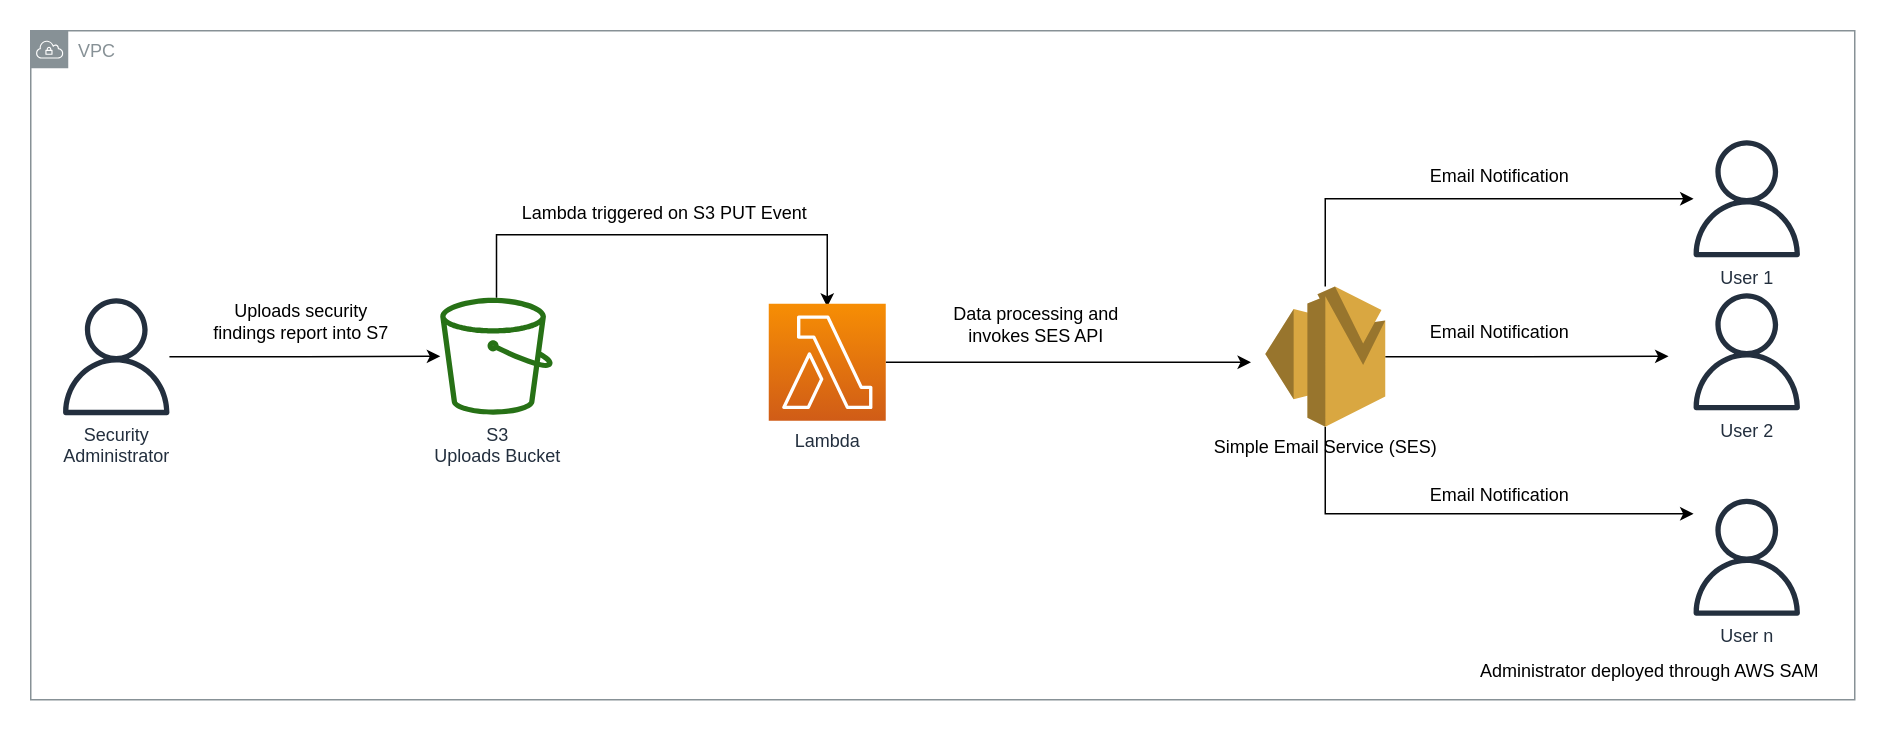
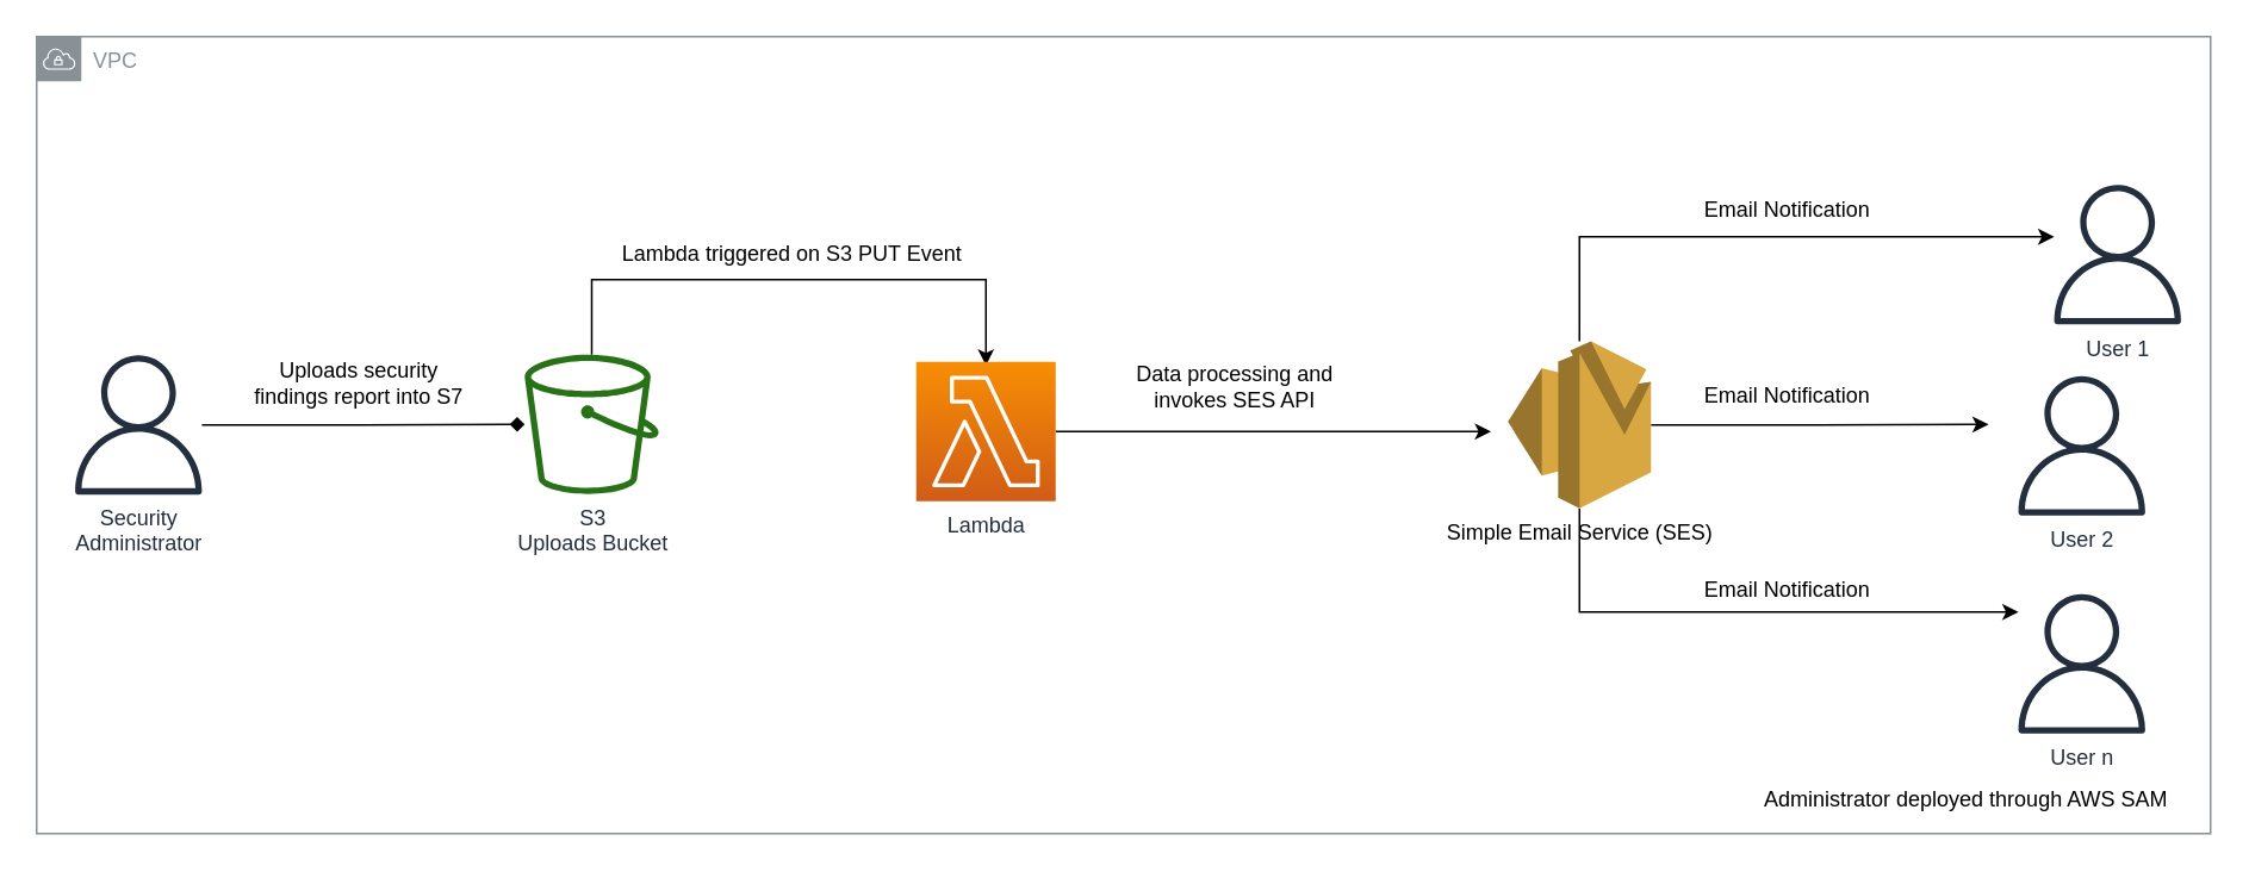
  <mxCell id="0" />
  <mxCell id="1" parent="0" />
  <mxCell id="2" value="VPC" style="outlineConnect=0;gradientColor=none;html=1;whiteSpace=wrap;fontSize=12;fontStyle=0;shape=mxgraph.aws4.group;grIcon=mxgraph.aws4.group_vpc;strokeColor=#879196;fillColor=none;verticalAlign=top;align=left;spacingLeft=30;fontColor=#879196;dashed=0;" vertex="1" parent="1"><mxGeometry x="20" y="20" width="1216" height="446" as="geometry" /></mxCell>
  <mxCell id="3" style="edgeStyle=orthogonalEdgeStyle;rounded=0;orthogonalLoop=1;jettySize=auto;html=1;" edge="1" parent="1" source="4"><mxGeometry relative="1" as="geometry"><mxPoint x="551" y="204" as="targetPoint" /><Array as="points"><mxPoint x="331" y="156" /><mxPoint x="551" y="156" /></Array></mxGeometry></mxCell>
  <mxCell id="4" value="S3&lt;br&gt;Uploads Bucket" style="outlineConnect=0;fontColor=#232F3E;gradientColor=none;fillColor=#277116;strokeColor=none;dashed=0;verticalLabelPosition=bottom;verticalAlign=top;align=center;html=1;fontSize=12;fontStyle=0;aspect=fixed;pointerEvents=1;shape=mxgraph.aws4.bucket;" parent="1" vertex="1"><mxGeometry x="293" y="198" width="75" height="78" as="geometry" /></mxCell>
- <mxCell id="5" style="edgeStyle=orthogonalEdgeStyle;rounded=0;orthogonalLoop=1;jettySize=auto;html=1;" parent="1" source="6" target="4" edge="1"><mxGeometry relative="1" as="geometry" /></mxCell>
+ <mxCell id="5" style="edgeStyle=orthogonalEdgeStyle;rounded=0;orthogonalLoop=1;jettySize=auto;html=1;endArrow=diamond;" parent="1" source="6" target="4" edge="1"><mxGeometry relative="1" as="geometry" /></mxCell>
  <mxCell id="6" value="Security&lt;br&gt;Administrator" style="outlineConnect=0;fontColor=#232F3E;gradientColor=none;fillColor=#232F3E;strokeColor=none;dashed=0;verticalLabelPosition=bottom;verticalAlign=top;align=center;html=1;fontSize=12;fontStyle=0;aspect=fixed;pointerEvents=1;shape=mxgraph.aws4.user;" parent="1" vertex="1"><mxGeometry x="38" y="198.25" width="78" height="78" as="geometry" /></mxCell>
  <mxCell id="7" value="Uploads security &lt;br&gt;findings report into S7" style="text;html=1;align=center;verticalAlign=middle;resizable=0;points=[];autosize=1;strokeColor=none;" parent="1" vertex="1"><mxGeometry x="136" y="198.25" width="127" height="32" as="geometry" /></mxCell>
  <mxCell id="8" style="edgeStyle=orthogonalEdgeStyle;rounded=0;orthogonalLoop=1;jettySize=auto;html=1;" edge="1" parent="1" source="9"><mxGeometry relative="1" as="geometry"><mxPoint x="833.5" y="241" as="targetPoint" /></mxGeometry></mxCell>
  <mxCell id="9" value="Lambda" style="points=[[0,0,0],[0.25,0,0],[0.5,0,0],[0.75,0,0],[1,0,0],[0,1,0],[0.25,1,0],[0.5,1,0],[0.75,1,0],[1,1,0],[0,0.25,0],[0,0.5,0],[0,0.75,0],[1,0.25,0],[1,0.5,0],[1,0.75,0]];outlineConnect=0;fontColor=#232F3E;gradientColor=#F78E04;gradientDirection=north;fillColor=#D05C17;strokeColor=#ffffff;dashed=0;verticalLabelPosition=bottom;verticalAlign=top;align=center;html=1;fontSize=12;fontStyle=0;aspect=fixed;shape=mxgraph.aws4.resourceIcon;resIcon=mxgraph.aws4.lambda;" parent="1" vertex="1"><mxGeometry x="512" y="202" width="78" height="78" as="geometry" /></mxCell>
  <mxCell id="10" value="Lambda triggered on S3 PUT Event&amp;nbsp;" style="text;html=1;align=center;verticalAlign=middle;resizable=0;points=[];autosize=1;strokeColor=none;" parent="1" vertex="1"><mxGeometry x="342" y="133" width="203" height="18" as="geometry" /></mxCell>
  <mxCell id="11" style="edgeStyle=orthogonalEdgeStyle;rounded=0;orthogonalLoop=1;jettySize=auto;html=1;" edge="1" parent="1" source="14"><mxGeometry relative="1" as="geometry"><mxPoint x="1111.857" y="237" as="targetPoint" /></mxGeometry></mxCell>
  <mxCell id="12" style="edgeStyle=orthogonalEdgeStyle;rounded=0;orthogonalLoop=1;jettySize=auto;html=1;" edge="1" parent="1" source="14" target="15"><mxGeometry relative="1" as="geometry"><mxPoint x="882.75" y="116.857" as="targetPoint" /><Array as="points"><mxPoint x="883" y="132" /></Array></mxGeometry></mxCell>
  <mxCell id="13" style="edgeStyle=orthogonalEdgeStyle;rounded=0;orthogonalLoop=1;jettySize=auto;html=1;" edge="1" parent="1" source="14" target="17"><mxGeometry relative="1" as="geometry"><mxPoint x="883" y="358.724" as="targetPoint" /><Array as="points"><mxPoint x="883" y="342" /></Array></mxGeometry></mxCell>
  <mxCell id="14" value="Simple Email Service (SES)" style="outlineConnect=0;dashed=0;verticalLabelPosition=bottom;verticalAlign=top;align=center;html=1;shape=mxgraph.aws3.ses;fillColor=#D9A741;gradientColor=none;" vertex="1" parent="1"><mxGeometry x="843" y="190.5" width="80" height="93.5" as="geometry" /></mxCell>
- <mxCell id="15" value="User 1" style="outlineConnect=0;fontColor=#232F3E;gradientColor=none;fillColor=#232F3E;strokeColor=none;dashed=0;verticalLabelPosition=bottom;verticalAlign=top;align=center;html=1;fontSize=12;fontStyle=0;aspect=fixed;pointerEvents=1;shape=mxgraph.aws4.user;" vertex="1" parent="1"><mxGeometry x="1125" y="93" width="78" height="78" as="geometry" /></mxCell>
- <mxCell id="16" value="User 2" style="outlineConnect=0;fontColor=#232F3E;gradientColor=none;fillColor=#232F3E;strokeColor=none;dashed=0;verticalLabelPosition=bottom;verticalAlign=top;align=center;html=1;fontSize=12;fontStyle=0;aspect=fixed;pointerEvents=1;shape=mxgraph.aws4.user;" vertex="1" parent="1"><mxGeometry x="1125" y="195" width="78" height="78" as="geometry" /></mxCell>
+ <mxCell id="15" value="User 1" style="outlineConnect=0;fontColor=#232F3E;gradientColor=none;fillColor=#232F3E;strokeColor=none;dashed=0;verticalLabelPosition=bottom;verticalAlign=top;align=center;html=1;fontSize=12;fontStyle=0;aspect=fixed;pointerEvents=1;shape=mxgraph.aws4.user;" vertex="1" parent="1"><mxGeometry x="1145" y="103" width="78" height="78" as="geometry" /></mxCell>
+ <mxCell id="16" value="User 2" style="outlineConnect=0;fontColor=#232F3E;gradientColor=none;fillColor=#232F3E;strokeColor=none;dashed=0;verticalLabelPosition=bottom;verticalAlign=top;align=center;html=1;fontSize=12;fontStyle=0;aspect=fixed;pointerEvents=1;shape=mxgraph.aws4.user;" vertex="1" parent="1"><mxGeometry x="1125" y="210" width="78" height="78" as="geometry" /></mxCell>
  <mxCell id="17" value="User n" style="outlineConnect=0;fontColor=#232F3E;gradientColor=none;fillColor=#232F3E;strokeColor=none;dashed=0;verticalLabelPosition=bottom;verticalAlign=top;align=center;html=1;fontSize=12;fontStyle=0;aspect=fixed;pointerEvents=1;shape=mxgraph.aws4.user;" vertex="1" parent="1"><mxGeometry x="1125" y="332" width="78" height="78" as="geometry" /></mxCell>
  <mxCell id="18" value="Email Notification" style="text;html=1;align=center;verticalAlign=middle;resizable=0;points=[];autosize=1;strokeColor=none;" vertex="1" parent="1"><mxGeometry x="947" y="108" width="103" height="18" as="geometry" /></mxCell>
  <mxCell id="19" value="Email Notification" style="text;html=1;align=center;verticalAlign=middle;resizable=0;points=[];autosize=1;strokeColor=none;" vertex="1" parent="1"><mxGeometry x="947" y="212" width="103" height="18" as="geometry" /></mxCell>
  <mxCell id="20" value="Email Notification" style="text;html=1;align=center;verticalAlign=middle;resizable=0;points=[];autosize=1;strokeColor=none;" vertex="1" parent="1"><mxGeometry x="947" y="321" width="103" height="18" as="geometry" /></mxCell>
  <mxCell id="21" value="Data processing and &lt;br&gt;invokes SES API" style="text;html=1;align=center;verticalAlign=middle;resizable=0;points=[];autosize=1;strokeColor=none;" vertex="1" parent="1"><mxGeometry x="630" y="200" width="120" height="32" as="geometry" /></mxCell>
  <mxCell id="22" value="Administrator deployed through AWS SAM" style="text;html=1;align=center;verticalAlign=middle;resizable=0;points=[];autosize=1;strokeColor=none;" vertex="1" parent="1"><mxGeometry x="981" y="438" width="236" height="18" as="geometry" /></mxCell>
